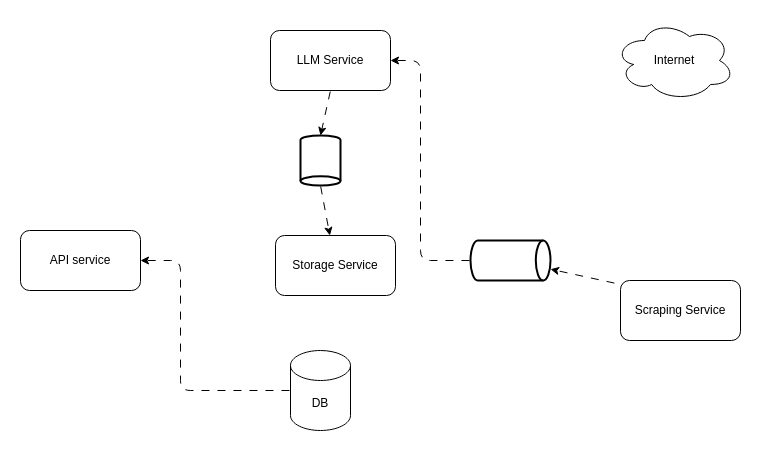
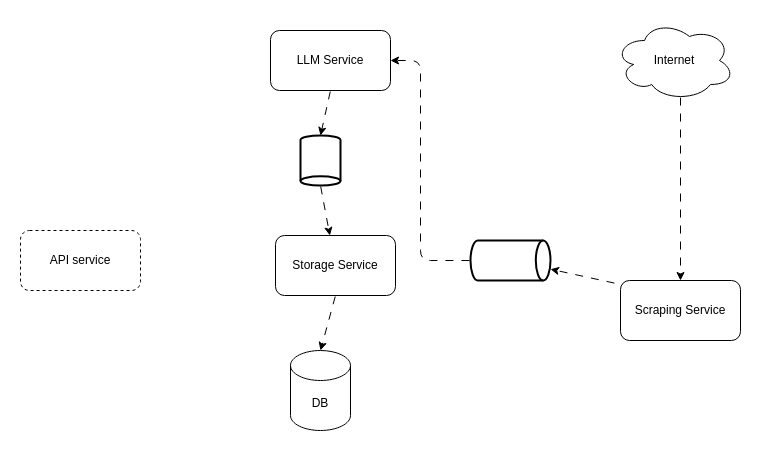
  <mxCell id="0" />
  <mxCell id="1" parent="0" />
  <mxCell id="2" style="edgeStyle=none;html=1;exitX=1;exitY=0.5;exitDx=0;exitDy=0;orthogonalLoop=0;flowAnimation=1;" parent="1" source="3" target="9" edge="1"><mxGeometry relative="1" as="geometry" /></mxCell>
  <mxCell id="3" value="Scraping Service" style="rounded=1;whiteSpace=wrap;html=1;" parent="1" vertex="1"><mxGeometry x="620" y="280" width="120" height="60" as="geometry" /></mxCell>
  <mxCell id="4" value="LLM Service" style="rounded=1;whiteSpace=wrap;html=1;" parent="1" vertex="1"><mxGeometry x="270" y="30" width="120" height="60" as="geometry" /></mxCell>
- <mxCell id="5" style="edgeStyle=none;html=1;exitX=0;exitY=0.5;exitDx=0;exitDy=0;exitPerimeter=0;entryX=1;entryY=0.5;entryDx=0;entryDy=0;orthogonalLoop=0;flowAnimation=1;" parent="1" source="6" target="7" edge="1"><mxGeometry relative="1" as="geometry"><Array as="points"><mxPoint x="180" y="390" /><mxPoint x="180" y="260" /></Array></mxGeometry></mxCell>
  <mxCell id="6" value="DB" style="shape=cylinder3;whiteSpace=wrap;html=1;boundedLbl=1;backgroundOutline=1;size=15;" parent="1" vertex="1"><mxGeometry x="290" y="350" width="60" height="80" as="geometry" /></mxCell>
- <mxCell id="7" value="API service" style="rounded=1;whiteSpace=wrap;html=1;" parent="1" vertex="1"><mxGeometry x="20" y="230" width="120" height="60" as="geometry" /></mxCell>
+ <mxCell id="7" value="API service" style="rounded=1;whiteSpace=wrap;html=1;dashed=1;" parent="1" vertex="1"><mxGeometry x="20" y="230" width="120" height="60" as="geometry" /></mxCell>
  <mxCell id="8" style="edgeStyle=none;html=1;exitX=0;exitY=0.5;exitDx=0;exitDy=0;exitPerimeter=0;entryX=1;entryY=0.5;entryDx=0;entryDy=0;orthogonalLoop=0;flowAnimation=1;" edge="1" parent="1" source="9" target="4"><mxGeometry relative="1" as="geometry"><Array as="points"><mxPoint x="420" y="260" /><mxPoint x="420" y="60" /></Array></mxGeometry></mxCell>
  <mxCell id="9" value="" style="strokeWidth=2;html=1;shape=mxgraph.flowchart.direct_data;whiteSpace=wrap;" parent="1" vertex="1"><mxGeometry x="470" y="240" width="80" height="40" as="geometry" /></mxCell>
+ <mxCell id="10" style="edgeStyle=none;html=1;exitX=0.55;exitY=0.95;exitDx=0;exitDy=0;exitPerimeter=0;entryX=0.5;entryY=0;entryDx=0;entryDy=0;orthogonalLoop=0;fixDash=0;noJump=0;comic=0;flowAnimation=1;" edge="1" parent="1" source="11" target="3"><mxGeometry relative="1" as="geometry" /></mxCell>
  <mxCell id="11" value="Internet" style="ellipse;shape=cloud;whiteSpace=wrap;html=1;" vertex="1" parent="1"><mxGeometry x="614" y="20" width="120" height="80" as="geometry" /></mxCell>
  <mxCell id="12" value="Storage Service" style="rounded=1;whiteSpace=wrap;html=1;" vertex="1" parent="1"><mxGeometry x="275" y="235" width="120" height="60" as="geometry" /></mxCell>
  <mxCell id="13" style="edgeStyle=none;html=1;exitX=1;exitY=0.5;exitDx=0;exitDy=0;exitPerimeter=0;orthogonalLoop=0;flowAnimation=1;" edge="1" parent="1" source="14" target="12"><mxGeometry relative="1" as="geometry" /></mxCell>
  <mxCell id="14" value="" style="strokeWidth=2;html=1;shape=mxgraph.flowchart.direct_data;whiteSpace=wrap;rotation=90;" vertex="1" parent="1"><mxGeometry x="295" y="140" width="50" height="40" as="geometry" /></mxCell>
  <mxCell id="15" style="edgeStyle=none;html=1;exitX=0.5;exitY=1;exitDx=0;exitDy=0;entryX=0;entryY=0.5;entryDx=0;entryDy=0;entryPerimeter=0;orthogonalLoop=0;flowAnimation=1;" edge="1" parent="1" source="4" target="14"><mxGeometry relative="1" as="geometry" /></mxCell>
+ <mxCell id="16" style="edgeStyle=none;html=1;exitX=0.5;exitY=1;exitDx=0;exitDy=0;entryX=0.5;entryY=0;entryDx=0;entryDy=0;entryPerimeter=0;orthogonalLoop=0;flowAnimation=1;" edge="1" parent="1" source="12" target="6"><mxGeometry relative="1" as="geometry" /></mxCell>
